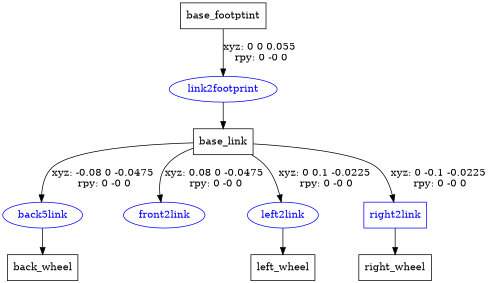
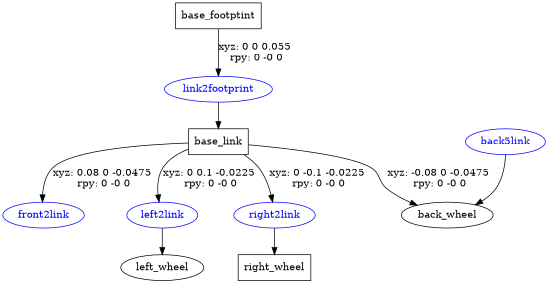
  digraph {
    node [shape=box]
    n1 [label=base_footptint]
    link2footprint [color=blue fontcolor=blue shape=ellipse]
    n3 [label=base_link]
    n4 [color=blue fontcolor=blue label=back5link shape=ellipse]
    front2link [color=blue fontcolor=blue shape=ellipse]
    left2link [color=blue fontcolor=blue shape=ellipse]
-   right2link [color=blue fontcolor=blue]
-   n8 [label=back_wheel]
-   n9 [label=left_wheel]
+   right2link [color=blue fontcolor=blue shape=ellipse]
+   n8 [label=back_wheel shape=ellipse]
+   n9 [label=left_wheel shape=ellipse]
    n10 [label=right_wheel]
    n1 -> link2footprint [label="xyz: 0 0 0.055 \nrpy: 0 -0 0"]
    link2footprint -> n3
-   n3 -> n4 [label="xyz: -0.08 0 -0.0475 \nrpy: 0 -0 0"]
+   n3 -> n8 [label="xyz: -0.08 0 -0.0475 \nrpy: 0 -0 0"]
    n3 -> front2link [label="xyz: 0.08 0 -0.0475 \nrpy: 0 -0 0"]
    n3 -> left2link [label="xyz: 0 0.1 -0.0225 \nrpy: 0 -0 0"]
    n3 -> right2link [label="xyz: 0 -0.1 -0.0225 \nrpy: 0 -0 0"]
    n4 -> n8
    left2link -> n9
    right2link -> n10
  }
